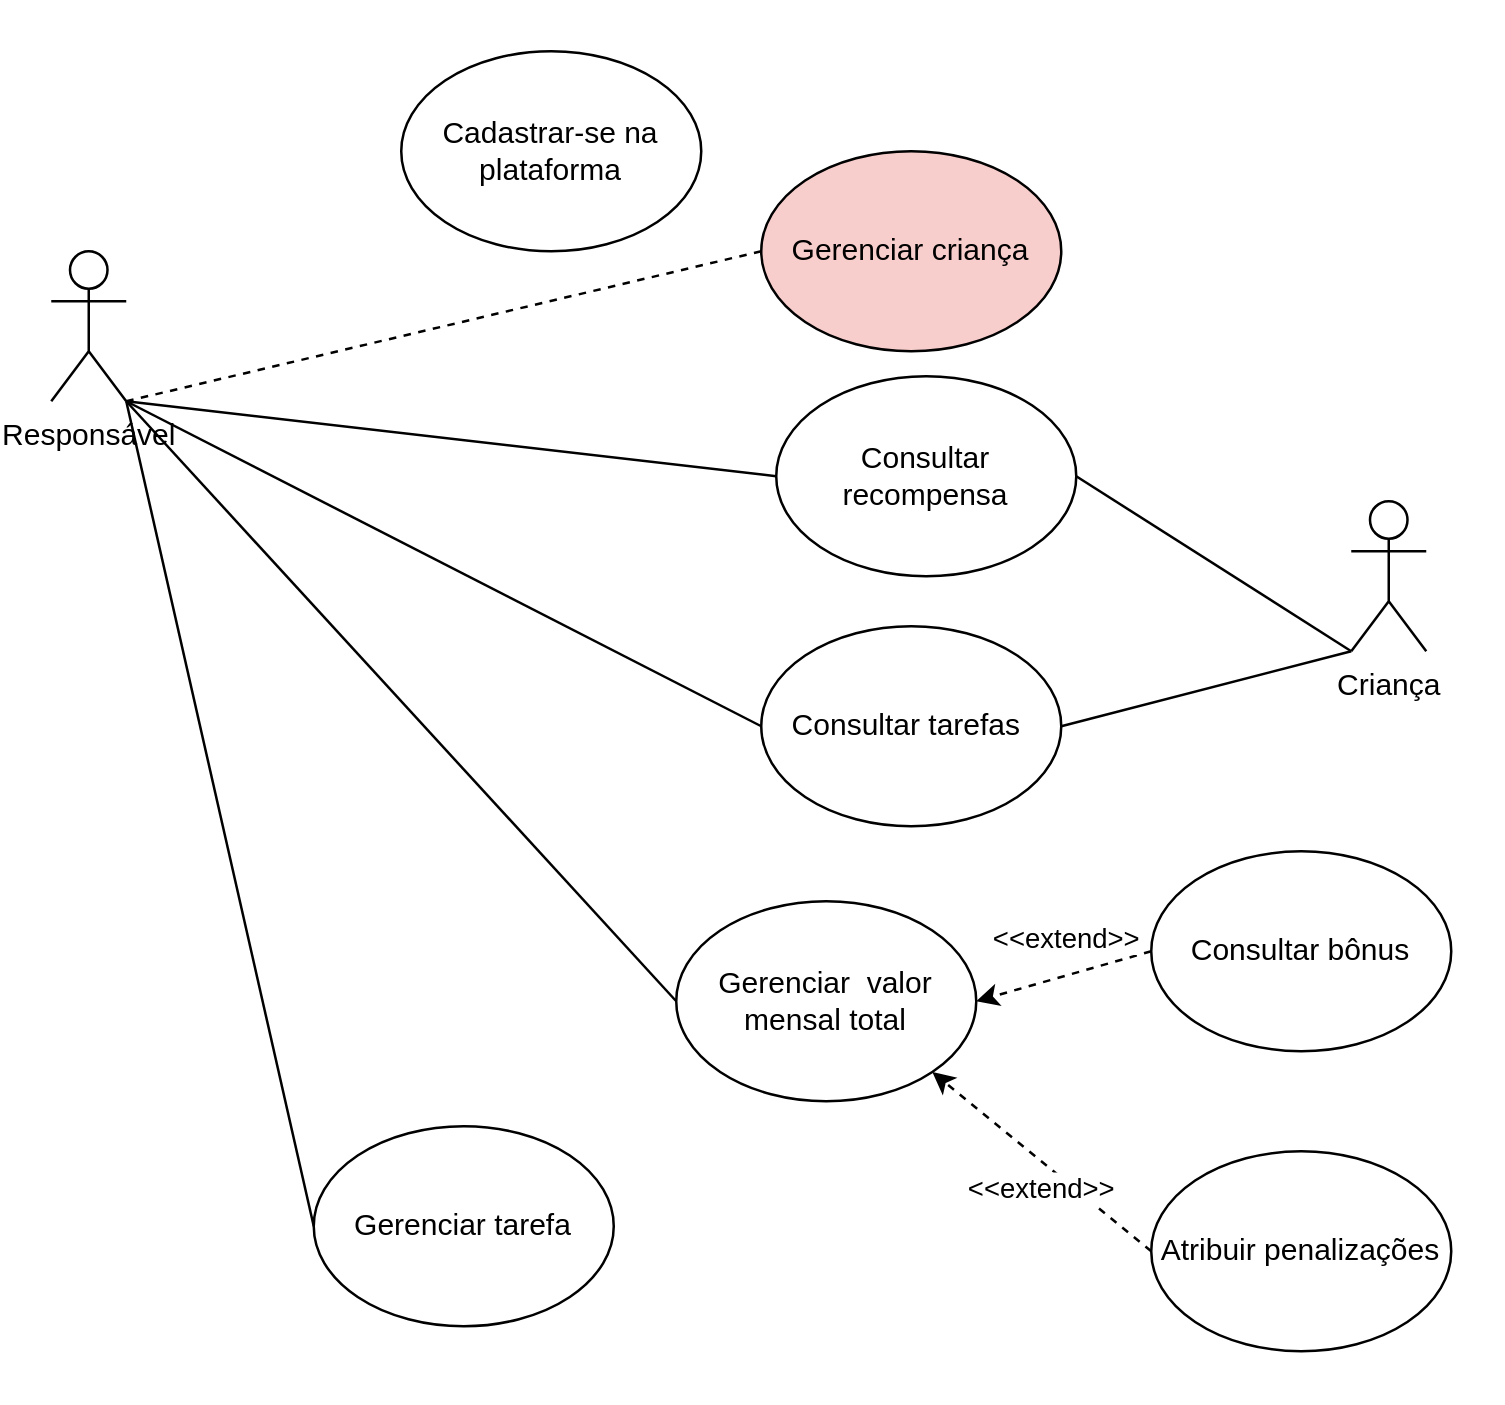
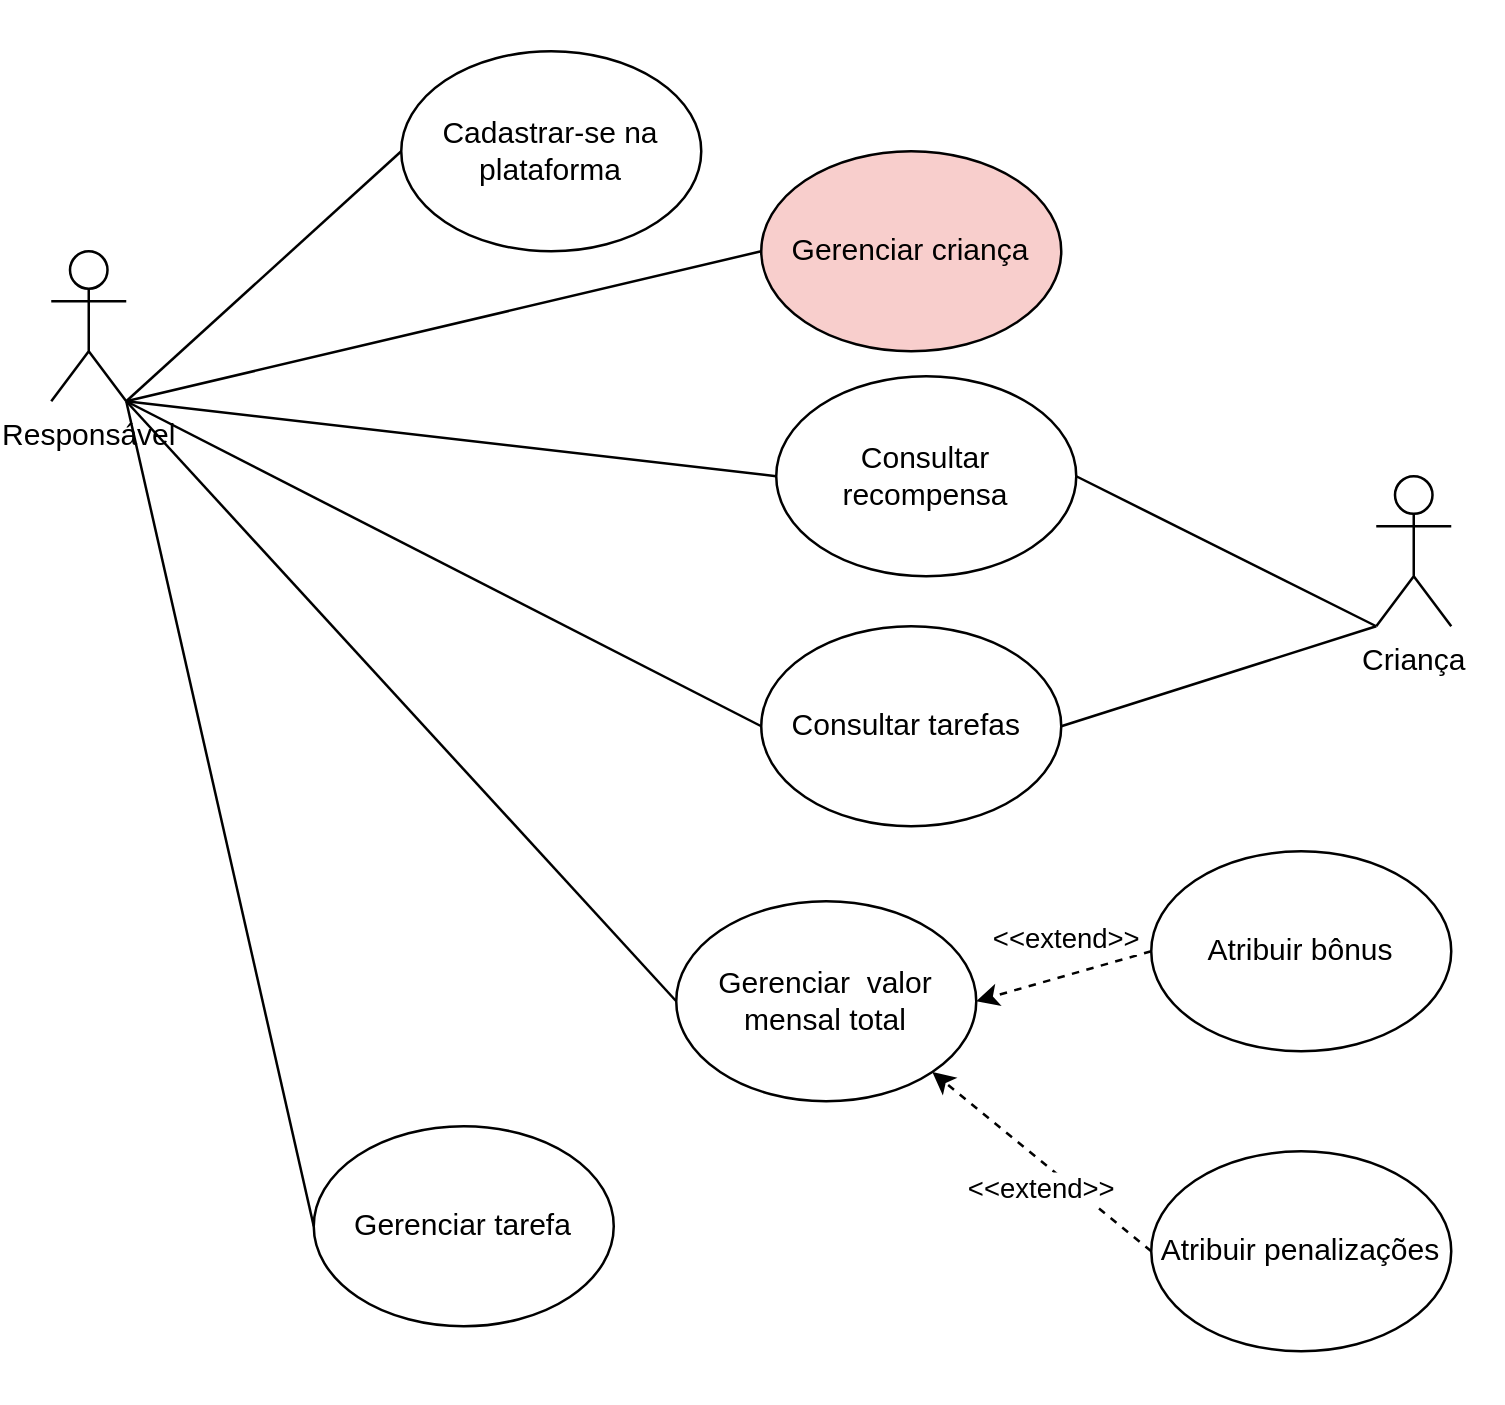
  <mxCell id="0" />
  <mxCell id="1" parent="0" />
  <mxCell id="2" value="Responsável" style="shape=umlActor;verticalLabelPosition=bottom;verticalAlign=top;html=1;outlineConnect=0;" parent="1" vertex="1"><mxGeometry x="20" y="100" width="30" height="60" as="geometry" /></mxCell>
- <mxCell id="3" value="Criança" style="shape=umlActor;verticalLabelPosition=bottom;verticalAlign=top;html=1;outlineConnect=0;" parent="1" vertex="1"><mxGeometry x="540" y="200" width="30" height="60" as="geometry" /></mxCell>
+ <mxCell id="3" value="Criança" style="shape=umlActor;verticalLabelPosition=bottom;verticalAlign=top;html=1;outlineConnect=0;" parent="1" vertex="1"><mxGeometry x="550" y="190" width="30" height="60" as="geometry" /></mxCell>
  <mxCell id="4" value="Cadastrar-se na plataforma" style="ellipse;whiteSpace=wrap;html=1;" parent="1" vertex="1"><mxGeometry x="160" y="20" width="120" height="80" as="geometry" /></mxCell>
  <mxCell id="5" value="Gerenciar&amp;nbsp;criança" style="ellipse;whiteSpace=wrap;html=1;fillColor=#f8cecc;" parent="1" vertex="1"><mxGeometry x="304" y="60" width="120" height="80" as="geometry" /></mxCell>
  <mxCell id="6" value="Gerenciar&amp;nbsp; valor mensal total" style="ellipse;whiteSpace=wrap;html=1;" parent="1" vertex="1"><mxGeometry x="270" y="360" width="120" height="80" as="geometry" /></mxCell>
  <mxCell id="7" value="Gerenciar tarefa" style="ellipse;whiteSpace=wrap;html=1;" parent="1" vertex="1"><mxGeometry x="125" y="450" width="120" height="80" as="geometry" /></mxCell>
- <mxCell id="8" value="Consultar bônus" style="ellipse;whiteSpace=wrap;html=1;" parent="1" vertex="1"><mxGeometry x="460" y="340" width="120" height="80" as="geometry" /></mxCell>
+ <mxCell id="8" value="Atribuir bônus" style="ellipse;whiteSpace=wrap;html=1;" parent="1" vertex="1"><mxGeometry x="460" y="340" width="120" height="80" as="geometry" /></mxCell>
  <mxCell id="9" value="Atribuir penalizações" style="ellipse;whiteSpace=wrap;html=1;" parent="1" vertex="1"><mxGeometry x="460" y="460" width="120" height="80" as="geometry" /></mxCell>
- <mxCell id="11" value="" style="endArrow=none;html=1;rounded=0;entryX=1;entryY=1;entryDx=0;entryDy=0;entryPerimeter=0;exitX=0;exitY=0.5;exitDx=0;exitDy=0;dashed=1;" parent="1" source="5" target="2" edge="1"><mxGeometry width="50" height="50" relative="1" as="geometry"><mxPoint x="170" y="70" as="sourcePoint" /><mxPoint x="70" y="200" as="targetPoint" /></mxGeometry></mxCell>
+ <mxCell id="10" value="" style="endArrow=none;html=1;rounded=0;entryX=1;entryY=1;entryDx=0;entryDy=0;entryPerimeter=0;exitX=0;exitY=0.5;exitDx=0;exitDy=0;" parent="1" source="4" target="2" edge="1"><mxGeometry width="50" height="50" relative="1" as="geometry"><mxPoint x="240" y="370" as="sourcePoint" /><mxPoint x="290" y="320" as="targetPoint" /></mxGeometry></mxCell>
+ <mxCell id="11" value="" style="endArrow=none;html=1;rounded=0;entryX=1;entryY=1;entryDx=0;entryDy=0;entryPerimeter=0;exitX=0;exitY=0.5;exitDx=0;exitDy=0;" parent="1" source="5" target="2" edge="1"><mxGeometry width="50" height="50" relative="1" as="geometry"><mxPoint x="170" y="70" as="sourcePoint" /><mxPoint x="70" y="200" as="targetPoint" /></mxGeometry></mxCell>
  <mxCell id="12" value="" style="endArrow=none;html=1;rounded=0;exitX=0;exitY=0.5;exitDx=0;exitDy=0;entryX=1;entryY=1;entryDx=0;entryDy=0;entryPerimeter=0;" parent="1" source="6" target="2" edge="1"><mxGeometry width="50" height="50" relative="1" as="geometry"><mxPoint x="230" y="170" as="sourcePoint" /><mxPoint x="60" y="190" as="targetPoint" /></mxGeometry></mxCell>
  <mxCell id="13" value="" style="endArrow=none;html=1;rounded=0;exitX=0;exitY=0.5;exitDx=0;exitDy=0;entryX=1;entryY=1;entryDx=0;entryDy=0;entryPerimeter=0;" parent="1" source="7" target="2" edge="1"><mxGeometry width="50" height="50" relative="1" as="geometry"><mxPoint x="220" y="270" as="sourcePoint" /><mxPoint x="70" y="200" as="targetPoint" /></mxGeometry></mxCell>
  <mxCell id="14" value="Consultar tarefas&amp;nbsp;" style="ellipse;whiteSpace=wrap;html=1;" vertex="1" parent="1"><mxGeometry x="304" y="250" width="120" height="80" as="geometry" /></mxCell>
  <mxCell id="15" value="Consultar recompensa" style="ellipse;whiteSpace=wrap;html=1;" vertex="1" parent="1"><mxGeometry x="310" y="150" width="120" height="80" as="geometry" /></mxCell>
  <mxCell id="16" value="" style="endArrow=none;html=1;rounded=0;entryX=1;entryY=0.5;entryDx=0;entryDy=0;exitX=0;exitY=1;exitDx=0;exitDy=0;exitPerimeter=0;" edge="1" parent="1" source="3" target="14"><mxGeometry width="50" height="50" relative="1" as="geometry"><mxPoint x="170" y="70" as="sourcePoint" /><mxPoint x="70" y="200" as="targetPoint" /></mxGeometry></mxCell>
  <mxCell id="17" value="" style="endArrow=none;html=1;rounded=0;entryX=1;entryY=0.5;entryDx=0;entryDy=0;exitX=0;exitY=1;exitDx=0;exitDy=0;exitPerimeter=0;" edge="1" parent="1" source="3" target="15"><mxGeometry width="50" height="50" relative="1" as="geometry"><mxPoint x="610" y="210" as="sourcePoint" /><mxPoint x="540" y="100" as="targetPoint" /></mxGeometry></mxCell>
  <mxCell id="18" value="" style="endArrow=none;html=1;rounded=0;entryX=1;entryY=1;entryDx=0;entryDy=0;entryPerimeter=0;exitX=0;exitY=0.5;exitDx=0;exitDy=0;" edge="1" parent="1" source="15" target="2"><mxGeometry width="50" height="50" relative="1" as="geometry"><mxPoint x="380" y="60" as="sourcePoint" /><mxPoint x="70" y="200" as="targetPoint" /></mxGeometry></mxCell>
  <mxCell id="19" value="" style="endArrow=classic;html=1;rounded=0;exitX=0;exitY=0.5;exitDx=0;exitDy=0;entryX=1;entryY=0.5;entryDx=0;entryDy=0;dashed=1;" edge="1" parent="1" source="8" target="6"><mxGeometry relative="1" as="geometry"><mxPoint x="330" y="340" as="sourcePoint" /><mxPoint x="360" y="340" as="targetPoint" /></mxGeometry></mxCell>
  <mxCell id="20" value="&amp;lt;&amp;lt;extend&amp;gt;&amp;gt;" style="edgeLabel;resizable=0;html=1;align=center;verticalAlign=middle;" connectable="0" vertex="1" parent="19"><mxGeometry relative="1" as="geometry"><mxPoint y="-15" as="offset" /></mxGeometry></mxCell>
  <mxCell id="21" value="" style="endArrow=classic;html=1;rounded=0;exitX=0;exitY=0.5;exitDx=0;exitDy=0;entryX=1;entryY=1;entryDx=0;entryDy=0;dashed=1;" edge="1" parent="1" source="9" target="6"><mxGeometry relative="1" as="geometry"><mxPoint x="430" y="310" as="sourcePoint" /><mxPoint x="340" y="320" as="targetPoint" /></mxGeometry></mxCell>
  <mxCell id="22" value="&amp;lt;&amp;lt;extend&amp;gt;&amp;gt;" style="edgeLabel;resizable=0;html=1;align=center;verticalAlign=middle;" connectable="0" vertex="1" parent="21"><mxGeometry relative="1" as="geometry"><mxPoint y="11" as="offset" /></mxGeometry></mxCell>
  <mxCell id="23" value="" style="endArrow=none;html=1;rounded=0;exitX=0;exitY=0.5;exitDx=0;exitDy=0;entryX=1;entryY=1;entryDx=0;entryDy=0;entryPerimeter=0;" edge="1" parent="1" source="14" target="2"><mxGeometry width="50" height="50" relative="1" as="geometry"><mxPoint x="260" y="460" as="sourcePoint" /><mxPoint x="110" y="340" as="targetPoint" /></mxGeometry></mxCell>
